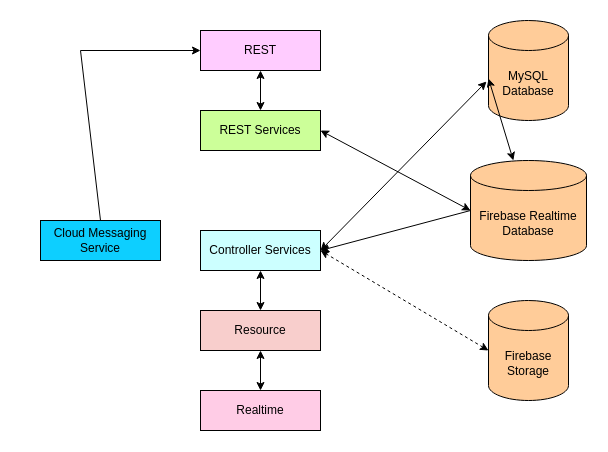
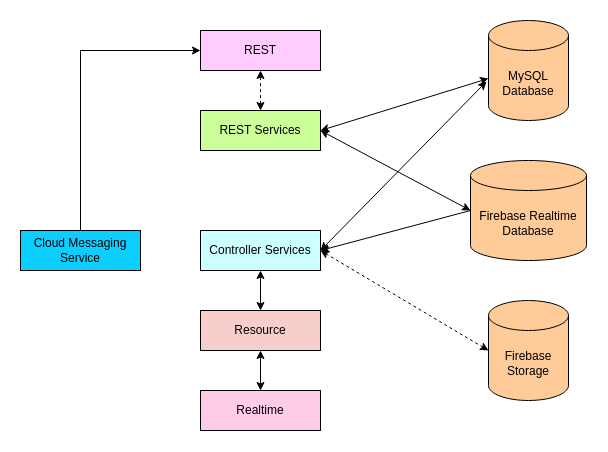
  <mxCell id="0" />
  <mxCell id="1" parent="0" />
  <mxCell id="2" value="MySQL Database" style="shape=cylinder3;whiteSpace=wrap;html=1;boundedLbl=1;backgroundOutline=1;size=15;fillColor=#FFCC99;" vertex="1" parent="1"><mxGeometry x="488" y="20" width="80" height="100" as="geometry" /></mxCell>
  <mxCell id="3" value="Firebase Realtime Database" style="shape=cylinder3;whiteSpace=wrap;html=1;boundedLbl=1;backgroundOutline=1;size=15;fillColor=#FFCC99;" vertex="1" parent="1"><mxGeometry x="470" y="160" width="116" height="100" as="geometry" /></mxCell>
  <mxCell id="4" value="Firebase Storage" style="shape=cylinder3;whiteSpace=wrap;html=1;boundedLbl=1;backgroundOutline=1;size=15;fillColor=#FFCC99;" vertex="1" parent="1"><mxGeometry x="488" y="300" width="80" height="100" as="geometry" /></mxCell>
  <mxCell id="5" value="REST Services" style="rounded=0;whiteSpace=wrap;html=1;fillColor=#CCFF99;" vertex="1" parent="1"><mxGeometry x="200" y="110" width="120" height="40" as="geometry" /></mxCell>
- <mxCell id="6" value="" style="endArrow=classic;startArrow=classic;html=1;rounded=0;exitX=0;exitY=0.58;exitDx=0;exitDy=0;exitPerimeter=0;" edge="1" parent="1" source="2" target="3"><mxGeometry width="50" height="50" relative="1" as="geometry"><mxPoint x="240" y="370" as="sourcePoint" /><mxPoint x="290" y="320" as="targetPoint" /></mxGeometry></mxCell>
+ <mxCell id="6" value="" style="endArrow=classic;startArrow=classic;html=1;rounded=0;entryX=1;entryY=0.5;entryDx=0;entryDy=0;exitX=0;exitY=0.58;exitDx=0;exitDy=0;exitPerimeter=0;" edge="1" parent="1" source="2" target="5"><mxGeometry width="50" height="50" relative="1" as="geometry"><mxPoint x="240" y="370" as="sourcePoint" /><mxPoint x="290" y="320" as="targetPoint" /></mxGeometry></mxCell>
  <mxCell id="7" value="" style="endArrow=classic;startArrow=classic;html=1;rounded=0;exitX=0;exitY=0.5;exitDx=0;exitDy=0;exitPerimeter=0;entryX=1;entryY=0.5;entryDx=0;entryDy=0;" edge="1" parent="1" source="3" target="5"><mxGeometry width="50" height="50" relative="1" as="geometry"><mxPoint x="90" y="210" as="sourcePoint" /><mxPoint x="260" y="160" as="targetPoint" /></mxGeometry></mxCell>
  <mxCell id="8" value="REST" style="rounded=0;whiteSpace=wrap;html=1;fillColor=#FFCCFF;" vertex="1" parent="1"><mxGeometry x="200" y="30" width="120" height="40" as="geometry" /></mxCell>
  <mxCell id="9" style="edgeStyle=orthogonalEdgeStyle;rounded=0;orthogonalLoop=1;jettySize=auto;html=1;exitX=0.5;exitY=1;exitDx=0;exitDy=0;" edge="1" parent="1" source="8" target="8"><mxGeometry relative="1" as="geometry" /></mxCell>
- <mxCell id="10" value="" style="endArrow=classic;startArrow=classic;html=1;rounded=0;exitX=0.5;exitY=0;exitDx=0;exitDy=0;entryX=0.5;entryY=1;entryDx=0;entryDy=0;" edge="1" parent="1" source="5" target="8"><mxGeometry width="50" height="50" relative="1" as="geometry"><mxPoint x="340" y="180" as="sourcePoint" /><mxPoint x="330" y="50" as="targetPoint" /></mxGeometry></mxCell>
+ <mxCell id="10" value="" style="endArrow=classic;startArrow=classic;html=1;rounded=0;exitX=0.5;exitY=0;exitDx=0;exitDy=0;entryX=0.5;entryY=1;entryDx=0;entryDy=0;dashed=1;" edge="1" parent="1" source="5" target="8"><mxGeometry width="50" height="50" relative="1" as="geometry"><mxPoint x="340" y="180" as="sourcePoint" /><mxPoint x="330" y="50" as="targetPoint" /></mxGeometry></mxCell>
  <mxCell id="11" value="" style="endArrow=classic;startArrow=classic;html=1;rounded=0;exitX=0;exitY=0.5;exitDx=0;exitDy=0;exitPerimeter=0;entryX=1;entryY=0.5;entryDx=0;entryDy=0;dashed=1;" edge="1" parent="1" source="4" target="13"><mxGeometry width="50" height="50" relative="1" as="geometry"><mxPoint x="270" y="210" as="sourcePoint" /><mxPoint x="270" y="170" as="targetPoint" /></mxGeometry></mxCell>
  <mxCell id="12" value="" style="endArrow=classic;html=1;rounded=0;entryX=0;entryY=0.5;entryDx=0;entryDy=0;exitX=0.5;exitY=0;exitDx=0;exitDy=0;" edge="1" parent="1" source="21" target="8"><mxGeometry width="50" height="50" relative="1" as="geometry"><mxPoint x="250" y="390" as="sourcePoint" /><mxPoint x="300" y="340" as="targetPoint" /><Array as="points"><mxPoint x="80" y="50" /></Array></mxGeometry></mxCell>
  <mxCell id="13" value="Controller Services" style="rounded=0;whiteSpace=wrap;html=1;fillColor=#CCFFFF;" vertex="1" parent="1"><mxGeometry x="200" y="230" width="120" height="40" as="geometry" /></mxCell>
  <mxCell id="14" value="Resource" style="rounded=0;whiteSpace=wrap;html=1;fillColor=#F8CECC;" vertex="1" parent="1"><mxGeometry x="200" y="310" width="120" height="40" as="geometry" /></mxCell>
  <mxCell id="15" value="Realtime" style="rounded=0;whiteSpace=wrap;html=1;fillColor=#FFCCE6;" vertex="1" parent="1"><mxGeometry x="200" y="390" width="120" height="40" as="geometry" /></mxCell>
  <mxCell id="16" style="edgeStyle=orthogonalEdgeStyle;rounded=0;orthogonalLoop=1;jettySize=auto;html=1;exitX=0.5;exitY=1;exitDx=0;exitDy=0;" edge="1" parent="1" source="14" target="14"><mxGeometry relative="1" as="geometry" /></mxCell>
  <mxCell id="17" value="" style="endArrow=none;startArrow=classic;html=1;rounded=0;entryX=0;entryY=0.5;entryDx=0;entryDy=0;entryPerimeter=0;exitX=1;exitY=0.5;exitDx=0;exitDy=0;" edge="1" parent="1" source="13" target="3"><mxGeometry width="50" height="50" relative="1" as="geometry"><mxPoint x="250" y="250" as="sourcePoint" /><mxPoint x="300" y="200" as="targetPoint" /></mxGeometry></mxCell>
  <mxCell id="18" value="" style="endArrow=classic;startArrow=classic;html=1;rounded=0;entryX=0.5;entryY=1;entryDx=0;entryDy=0;exitX=0.5;exitY=0;exitDx=0;exitDy=0;" edge="1" parent="1" source="14" target="13"><mxGeometry width="50" height="50" relative="1" as="geometry"><mxPoint x="250" y="130" as="sourcePoint" /><mxPoint x="300" y="80" as="targetPoint" /></mxGeometry></mxCell>
  <mxCell id="19" value="" style="endArrow=classic;startArrow=classic;html=1;rounded=0;entryX=0.5;entryY=1;entryDx=0;entryDy=0;exitX=0.5;exitY=0;exitDx=0;exitDy=0;" edge="1" parent="1" source="15" target="14"><mxGeometry width="50" height="50" relative="1" as="geometry"><mxPoint x="270" y="320" as="sourcePoint" /><mxPoint x="270" y="280" as="targetPoint" /></mxGeometry></mxCell>
  <mxCell id="20" value="" style="endArrow=classic;startArrow=classic;html=1;rounded=0;entryX=-0.025;entryY=0.61;entryDx=0;entryDy=0;entryPerimeter=0;exitX=1;exitY=0.5;exitDx=0;exitDy=0;" edge="1" parent="1" source="13" target="2"><mxGeometry width="50" height="50" relative="1" as="geometry"><mxPoint x="270" y="360" as="sourcePoint" /><mxPoint x="270" y="300" as="targetPoint" /></mxGeometry></mxCell>
- <mxCell id="21" value="Cloud Messaging Service" style="rounded=0;whiteSpace=wrap;html=1;fillColor=#0DCFFF;" vertex="1" parent="1"><mxGeometry x="40" y="220" width="120" height="40" as="geometry" /></mxCell>
+ <mxCell id="21" value="Cloud Messaging Service" style="rounded=0;whiteSpace=wrap;html=1;fillColor=#0DCFFF;" vertex="1" parent="1"><mxGeometry x="20" y="230" width="120" height="40" as="geometry" /></mxCell>
